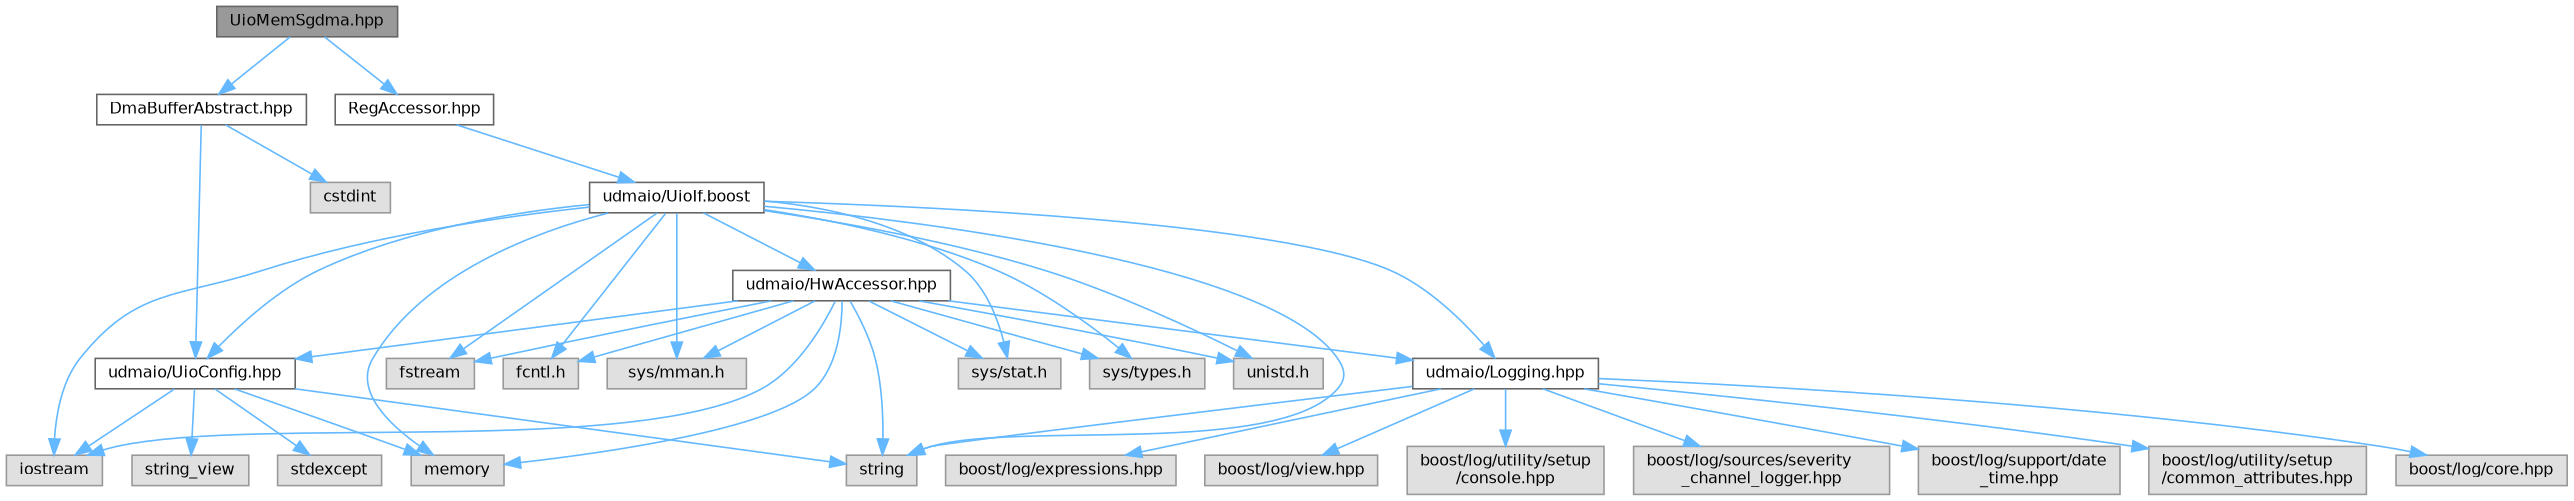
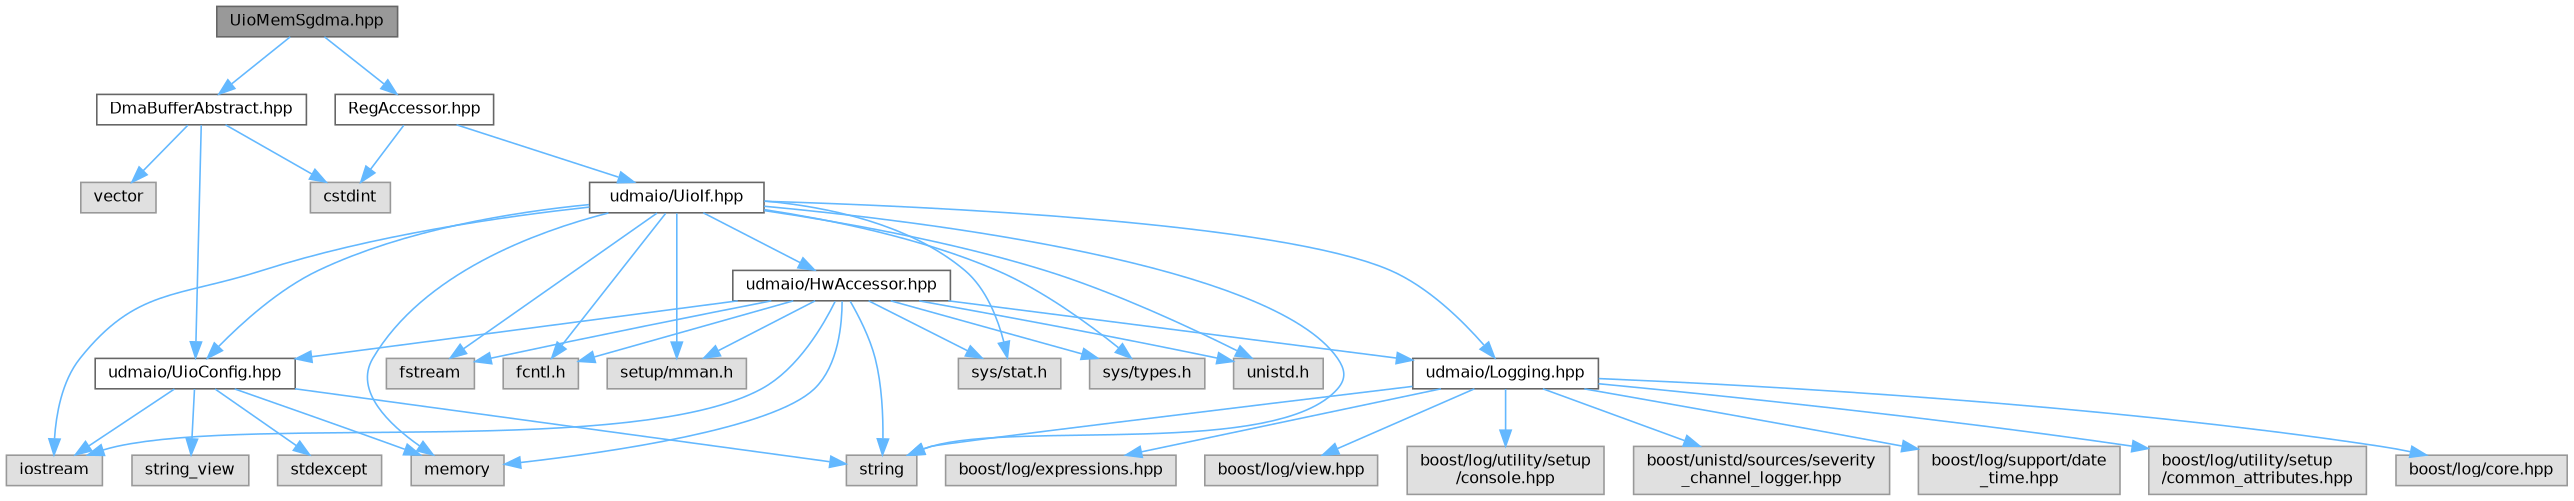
  digraph {
    node [color=grey60 fillcolor="#E0E0E0" fontname=Helvetica fontsize=10 shape=box style=filled]
    edge [color=steelblue1 fontname=Helvetica fontsize=10 labelfontname=Helvetica labelfontsize=10 style=solid]
    n1 [color=gray40 fillcolor=grey60 fontcolor=black height=0.2 label="UioMemSgdma.hpp" width=0.4]
    n2 [color=grey40 fillcolor=white height=0.2 label="DmaBufferAbstract.hpp" width=0.4]
    n3 [color=grey40 fillcolor=white height=0.2 label="RegAccessor.hpp" width=0.4]
    n4 [height=0.2 label=cstdint width=0.4]
+   n5 [height=0.2 label=vector width=0.4]
    n6 [color=grey40 fillcolor=white height=0.2 label="udmaio/UioConfig.hpp" width=0.4]
-   n7 [color=grey40 fillcolor=white height=0.2 label="udmaio/UioIf.boost" width=0.4]
+   n7 [color=grey40 fillcolor=white height=0.2 label="udmaio/UioIf.hpp" width=0.4]
    n8 [height=0.2 label=iostream width=0.4]
    n9 [height=0.2 label=memory width=0.4]
    n10 [height=0.2 label=stdexcept width=0.4]
    n11 [height=0.2 label=string width=0.4]
    n12 [height=0.2 label=string_view width=0.4]
    n13 [height=0.2 label=fstream width=0.4]
    n14 [height=0.2 label="fcntl.h" width=0.4]
-   n15 [height=0.2 label="sys/mman.h" width=0.4]
+   n15 [height=0.2 label="setup/mman.h" width=0.4]
    n16 [height=0.2 label="sys/stat.h" width=0.4]
    n17 [height=0.2 label="sys/types.h" width=0.4]
    n18 [height=0.2 label="unistd.h" width=0.4]
    n19 [color=grey40 fillcolor=white height=0.2 label="udmaio/HwAccessor.hpp" width=0.4]
    n20 [color=grey40 fillcolor=white height=0.2 label="udmaio/Logging.hpp" width=0.4]
    n21 [height=0.2 label="boost/log/core.hpp" width=0.4]
    n22 [height=0.2 label="boost/log/expressions.hpp" width=0.4]
    n23 [height=0.2 label="boost/log/view.hpp" width=0.4]
    n24 [height=0.2 label="boost/log/utility/setup\l/console.hpp" width=0.4]
-   n25 [height=0.2 label="boost/log/sources/severity\l_channel_logger.hpp" width=0.4]
+   n25 [height=0.2 label="boost/unistd/sources/severity\l_channel_logger.hpp" width=0.4]
    n26 [height=0.2 label="boost/log/support/date\l_time.hpp" width=0.4]
    n27 [height=0.2 label="boost/log/utility/setup\l/common_attributes.hpp" width=0.4]
    n1 -> n2
    n1 -> n3
    n2 -> n4
+   n2 -> n5
    n2 -> n6
+   n3 -> n4
    n3 -> n7
    n6 -> n8
    n6 -> n9
    n6 -> n10
    n6 -> n11
    n6 -> n12
    n7 -> n6
    n7 -> n8
    n7 -> n9
    n7 -> n11
    n7 -> n13
    n7 -> n14
    n7 -> n15
    n7 -> n16
    n7 -> n17
    n7 -> n18
    n7 -> n19
    n7 -> n20
    n19 -> n6
    n19 -> n8
    n19 -> n9
    n19 -> n11
    n19 -> n13
    n19 -> n14
    n19 -> n15
    n19 -> n16
    n19 -> n17
    n19 -> n18
    n19 -> n20
    n20 -> n11
    n20 -> n21
    n20 -> n22
    n20 -> n23
    n20 -> n24
    n20 -> n25
    n20 -> n26
    n20 -> n27
  }
